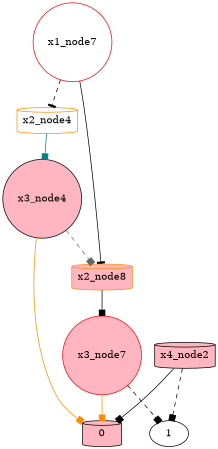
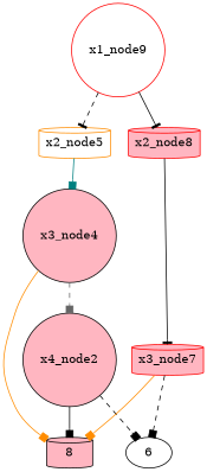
  digraph {
    node [color=black fillcolor=lightpink shape=circle style=filled]
    edge [arrowhead=box color=black]
-   0 [shape=cylinder]
-   1 [fillcolor=white shape=ellipse]
-   x4_node2 [shape=cylinder]
+   0 [shape=cylinder label=8]
+   1 [fillcolor=white shape=ellipse label=6]
+   x4_node2
    x3_node4
-   x2_node5 [color=darkorange fillcolor=white shape=cylinder label=x2_node4]
-   x3_node7 [color=red]
-   x2_node8 [color=darkorange shape=cylinder]
-   x1_node9 [color=red fillcolor=white label=x1_node7]
+   x2_node5 [color=darkorange fillcolor=white shape=cylinder]
+   x3_node7 [color=red shape=cylinder]
+   x2_node8 [color=red shape=cylinder]
+   x1_node9 [color=red fillcolor=white]
    x4_node2 -> 0
    x4_node2 -> 1 [style=dashed]
    x3_node4 -> 0 [color=darkorange]
-   x3_node4 -> x2_node8 [color=gray40 style=dashed]
+   x3_node4 -> x4_node2 [color=gray40 style=dashed]
    x2_node5 -> x3_node4 [color=teal]
    x3_node7 -> 0 [color=darkorange]
    x3_node7 -> 1 [style=dashed]
-   x2_node8 -> x3_node7
+   x2_node8 -> x3_node7 [arrowhead=tee]
    x1_node9 -> x2_node5 [arrowhead=tee style=dashed]
    x1_node9 -> x2_node8 [arrowhead=tee]
  }
